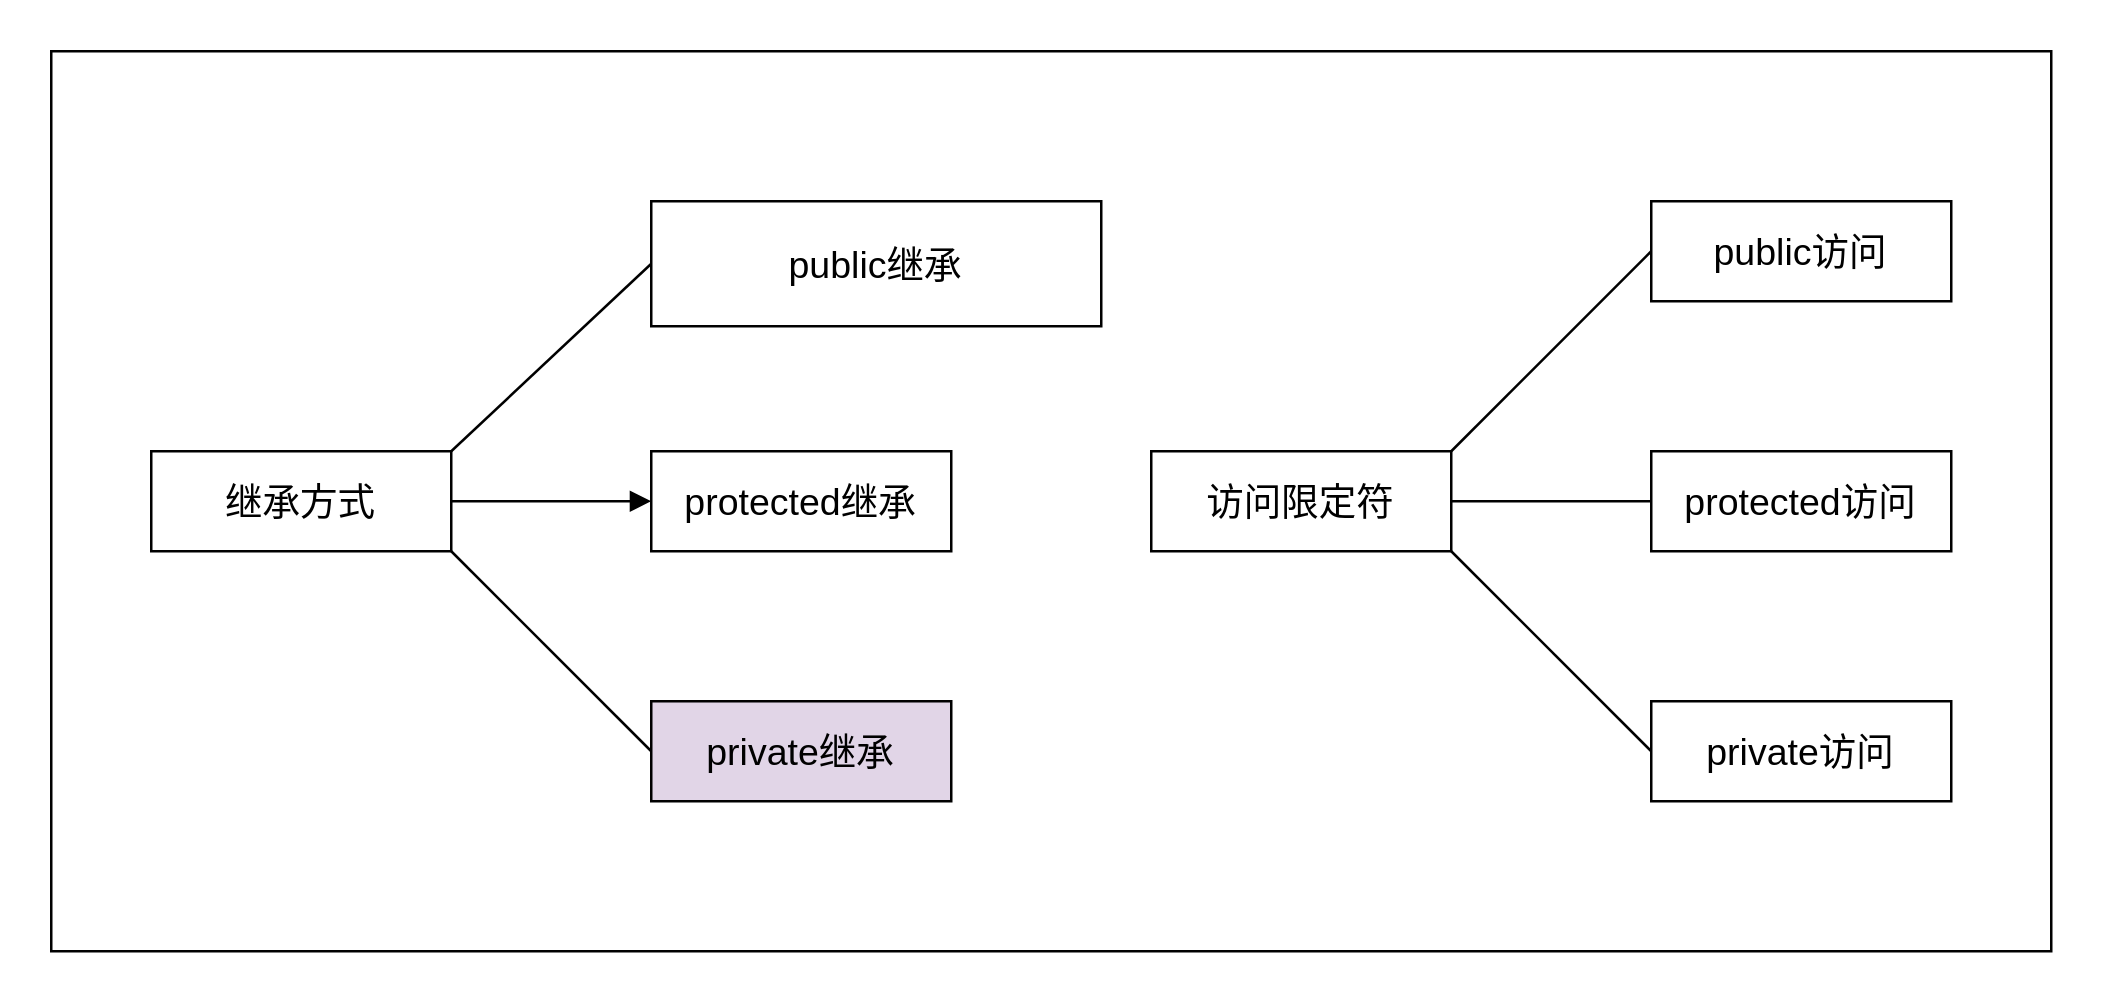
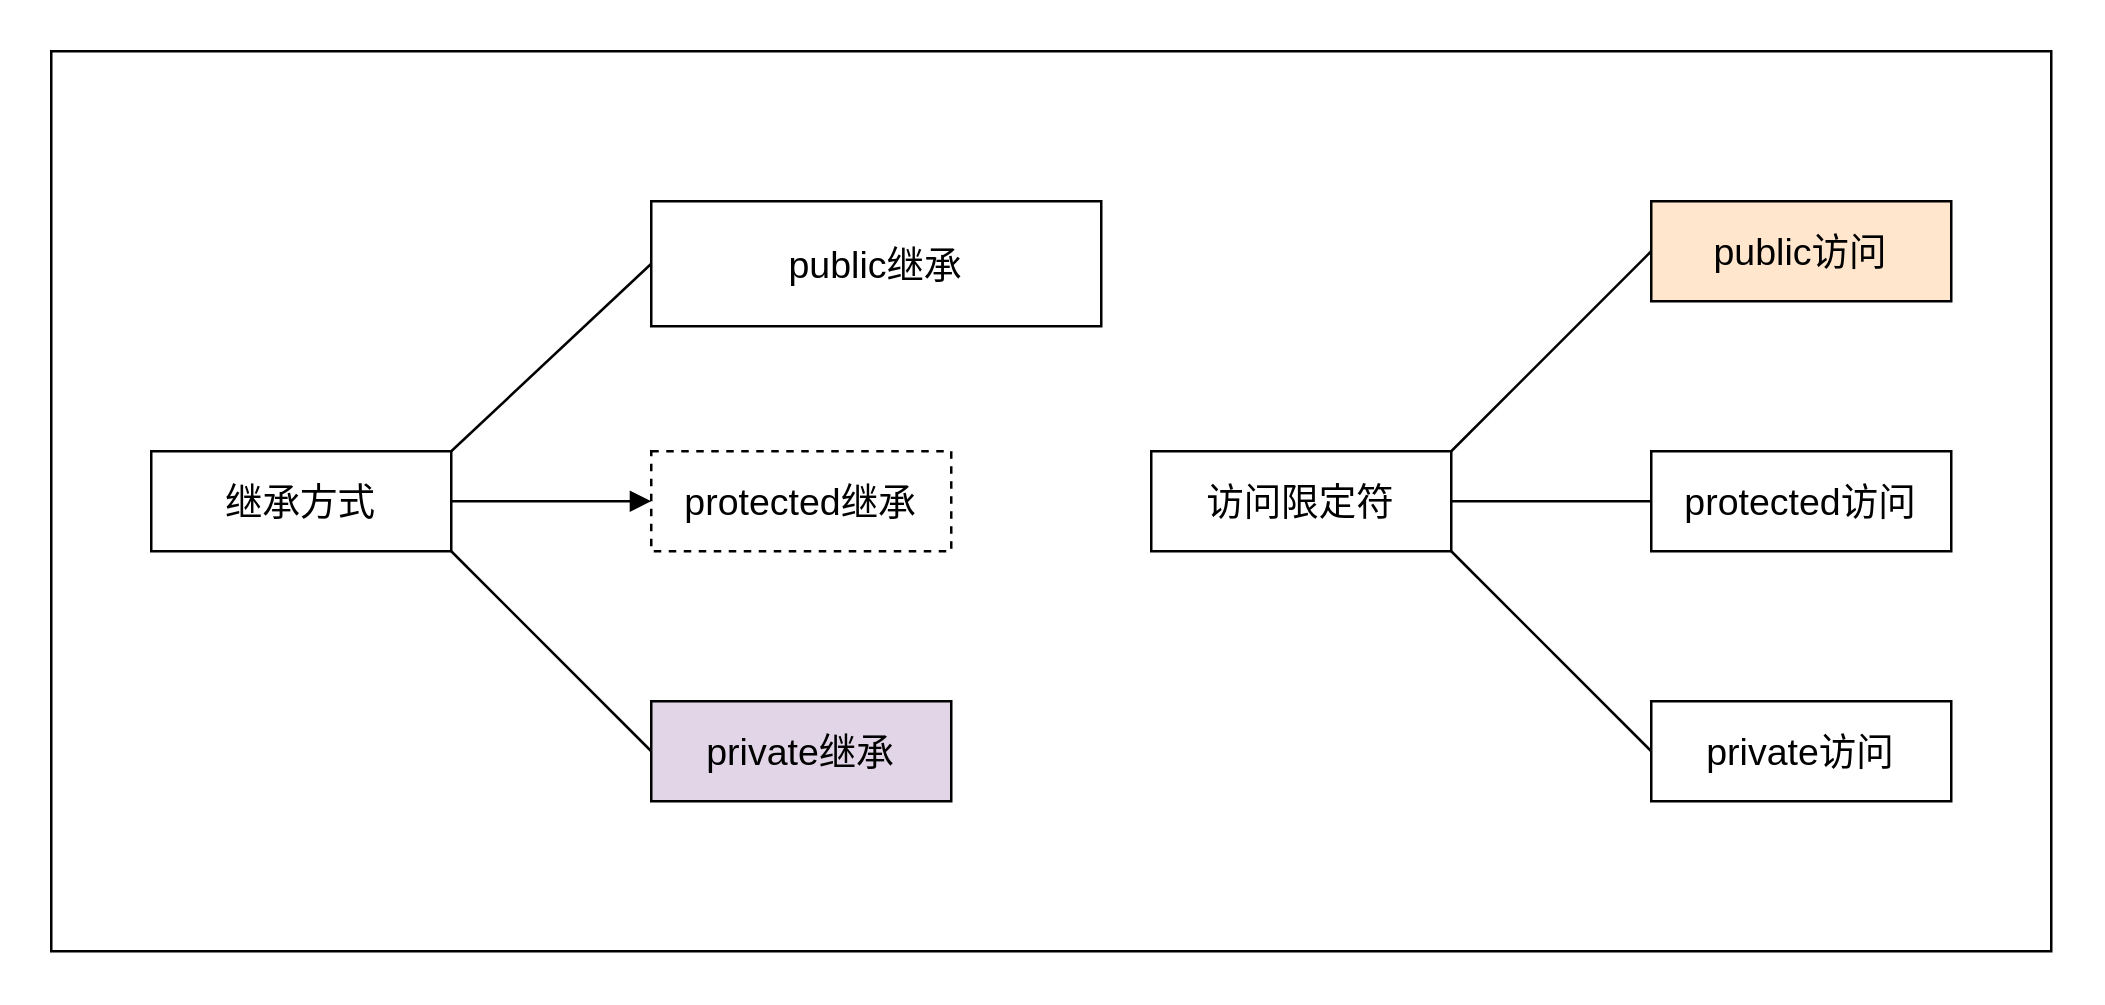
  <mxCell id="0" />
  <mxCell id="1" parent="0" />
  <mxCell id="2" value="" style="rounded=0;whiteSpace=wrap;html=1;" vertex="1" parent="1"><mxGeometry x="20" y="20" width="800" height="360" as="geometry" /></mxCell>
  <mxCell id="3" value="&lt;font style=&quot;font-size: 15px;&quot;&gt;继承方式&lt;/font&gt;" style="rounded=0;whiteSpace=wrap;html=1;" vertex="1" parent="1"><mxGeometry x="60" y="180" width="120" height="40" as="geometry" /></mxCell>
  <mxCell id="4" value="&lt;font style=&quot;font-size: 15px;&quot;&gt;public继承&lt;/font&gt;" style="rounded=0;whiteSpace=wrap;html=1;" vertex="1" parent="1"><mxGeometry x="260" y="80" width="180" height="50" as="geometry" /></mxCell>
- <mxCell id="5" value="&lt;font style=&quot;font-size: 15px;&quot;&gt;protected继承&lt;/font&gt;" style="rounded=0;whiteSpace=wrap;html=1;" vertex="1" parent="1"><mxGeometry x="260" y="180" width="120" height="40" as="geometry" /></mxCell>
+ <mxCell id="5" value="&lt;font style=&quot;font-size: 15px;&quot;&gt;protected继承&lt;/font&gt;" style="rounded=0;whiteSpace=wrap;html=1;dashed=1;" vertex="1" parent="1"><mxGeometry x="260" y="180" width="120" height="40" as="geometry" /></mxCell>
  <mxCell id="6" value="&lt;font style=&quot;font-size: 15px;&quot;&gt;private继承&lt;/font&gt;" style="rounded=0;whiteSpace=wrap;html=1;fillColor=#e1d5e7;" vertex="1" parent="1"><mxGeometry x="260" y="280" width="120" height="40" as="geometry" /></mxCell>
  <mxCell id="7" value="&lt;font style=&quot;font-size: 15px;&quot;&gt;访问限定符&lt;/font&gt;" style="rounded=0;whiteSpace=wrap;html=1;" vertex="1" parent="1"><mxGeometry x="460" y="180" width="120" height="40" as="geometry" /></mxCell>
- <mxCell id="8" value="&lt;font style=&quot;font-size: 15px;&quot;&gt;public访问&lt;/font&gt;" style="rounded=0;whiteSpace=wrap;html=1;" vertex="1" parent="1"><mxGeometry x="660" y="80" width="120" height="40" as="geometry" /></mxCell>
+ <mxCell id="8" value="&lt;font style=&quot;font-size: 15px;&quot;&gt;public访问&lt;/font&gt;" style="rounded=0;whiteSpace=wrap;html=1;fillColor=#ffe6cc;" vertex="1" parent="1"><mxGeometry x="660" y="80" width="120" height="40" as="geometry" /></mxCell>
  <mxCell id="9" value="&lt;font style=&quot;font-size: 15px;&quot;&gt;protected访问&lt;/font&gt;" style="rounded=0;whiteSpace=wrap;html=1;" vertex="1" parent="1"><mxGeometry x="660" y="180" width="120" height="40" as="geometry" /></mxCell>
  <mxCell id="10" value="&lt;font style=&quot;font-size: 15px;&quot;&gt;private访问&lt;/font&gt;" style="rounded=0;whiteSpace=wrap;html=1;" vertex="1" parent="1"><mxGeometry x="660" y="280" width="120" height="40" as="geometry" /></mxCell>
  <mxCell id="11" value="" style="endArrow=none;html=1;entryX=1;entryY=0;entryDx=0;entryDy=0;exitX=0;exitY=0.5;exitDx=0;exitDy=0;" edge="1" parent="1" source="4" target="3"><mxGeometry width="50" height="50" relative="1" as="geometry"><mxPoint x="160" y="400" as="sourcePoint" /><mxPoint x="210" y="350" as="targetPoint" /></mxGeometry></mxCell>
  <mxCell id="12" value="" style="endArrow=block;html=1;exitX=1;exitY=0.5;exitDx=0;exitDy=0;entryX=0;entryY=0.5;entryDx=0;entryDy=0;" edge="1" parent="1" source="3" target="5"><mxGeometry width="50" height="50" relative="1" as="geometry"><mxPoint x="180" y="390" as="sourcePoint" /><mxPoint x="230" y="420" as="targetPoint" /></mxGeometry></mxCell>
  <mxCell id="13" value="" style="endArrow=none;html=1;exitX=1;exitY=1;exitDx=0;exitDy=0;entryX=0;entryY=0.5;entryDx=0;entryDy=0;" edge="1" parent="1" source="3" target="6"><mxGeometry width="50" height="50" relative="1" as="geometry"><mxPoint x="210" y="470" as="sourcePoint" /><mxPoint x="260" y="420" as="targetPoint" /></mxGeometry></mxCell>
  <mxCell id="14" value="" style="endArrow=none;html=1;exitX=1;exitY=0.5;exitDx=0;exitDy=0;entryX=0;entryY=0.5;entryDx=0;entryDy=0;" edge="1" parent="1" source="7" target="9"><mxGeometry width="50" height="50" relative="1" as="geometry"><mxPoint x="540" y="380" as="sourcePoint" /><mxPoint x="590" y="330" as="targetPoint" /></mxGeometry></mxCell>
  <mxCell id="15" value="" style="endArrow=none;html=1;entryX=0;entryY=0.5;entryDx=0;entryDy=0;exitX=1;exitY=0;exitDx=0;exitDy=0;" edge="1" parent="1" source="7" target="8"><mxGeometry width="50" height="50" relative="1" as="geometry"><mxPoint x="480" y="430" as="sourcePoint" /><mxPoint x="530" y="380" as="targetPoint" /></mxGeometry></mxCell>
  <mxCell id="16" value="" style="endArrow=none;html=1;entryX=0;entryY=0.5;entryDx=0;entryDy=0;exitX=1;exitY=1;exitDx=0;exitDy=0;" edge="1" parent="1" source="7" target="10"><mxGeometry width="50" height="50" relative="1" as="geometry"><mxPoint x="530" y="380" as="sourcePoint" /><mxPoint x="580" y="330" as="targetPoint" /></mxGeometry></mxCell>
